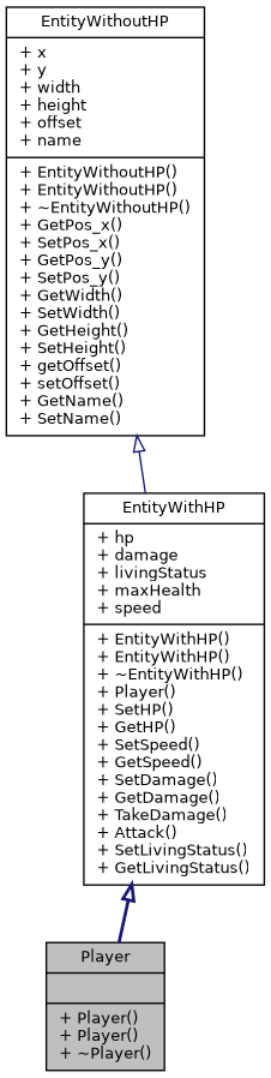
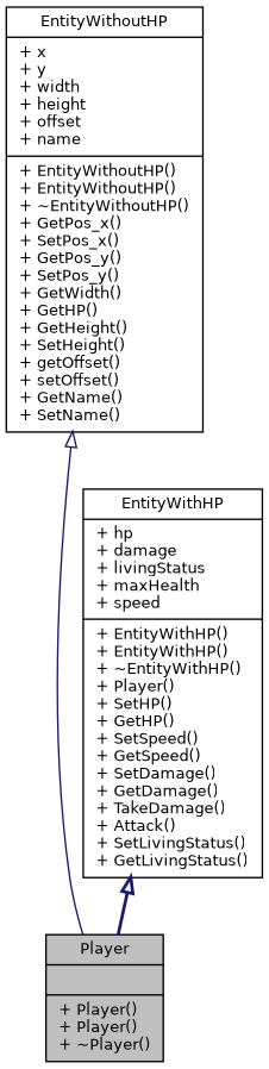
  digraph {
    node [color=black fontname=Helvetica fontsize=10 shape=record]
    edge [arrowtail=onormal color=midnightblue dir=back fontname=Helvetica fontsize=10 labelfontname=Helvetica labelfontsize=10]
    n1 [fillcolor=grey75 fontcolor=black height=0.2 label="{Player\n||+ Player()\l+ Player()\l+ ~Player()\l}" style=filled width=0.4]
    n2 [height=0.2 label="{EntityWithHP\n|+ hp\l+ damage\l+ livingStatus\l+ maxHealth\l+ speed\l|+ EntityWithHP()\l+ EntityWithHP()\l+ ~EntityWithHP()\l+ Player()\l+ SetHP()\l+ GetHP()\l+ SetSpeed()\l+ GetSpeed()\l+ SetDamage()\l+ GetDamage()\l+ TakeDamage()\l+ Attack()\l+ SetLivingStatus()\l+ GetLivingStatus()\l}" width=0.4]
-   n3 [height=0.2 label="{EntityWithoutHP\n|+ x\l+ y\l+ width\l+ height\l+ offset\l+ name\l|+ EntityWithoutHP()\l+ EntityWithoutHP()\l+ ~EntityWithoutHP()\l+ GetPos_x()\l+ SetPos_x()\l+ GetPos_y()\l+ SetPos_y()\l+ GetWidth()\l+ SetWidth()\l+ GetHeight()\l+ SetHeight()\l+ getOffset()\l+ setOffset()\l+ GetName()\l+ SetName()\l}" width=0.4]
+   n3 [height=0.2 label="{EntityWithoutHP\n|+ x\l+ y\l+ width\l+ height\l+ offset\l+ name\l|+ EntityWithoutHP()\l+ EntityWithoutHP()\l+ ~EntityWithoutHP()\l+ GetPos_x()\l+ SetPos_x()\l+ GetPos_y()\l+ SetPos_y()\l+ GetWidth()\l+ GetHP()\l+ GetHeight()\l+ SetHeight()\l+ getOffset()\l+ setOffset()\l+ GetName()\l+ SetName()\l}" width=0.4]
    n2 -> n1 [style=bold]
-   n3 -> n2 [style=solid]
+   n3 -> n1 [style=solid]
  }
